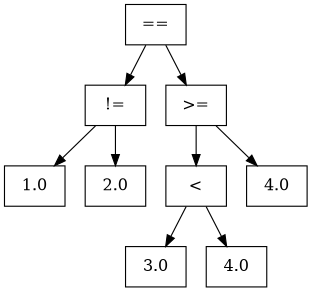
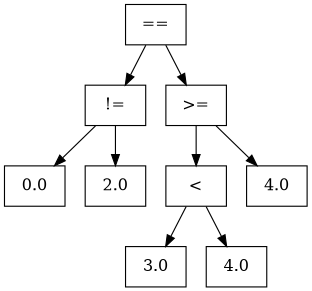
  digraph {
    node [shape=box]
    n1 [label="=="]
    n2 [label="!="]
    n3 [label=">="]
-   n4 [label=1.0]
+   n4 [label=0.0]
    n5 [label=2.0]
    n6 [label="<"]
    n7 [label=4.0]
    n8 [label=3.0]
    n9 [label=4.0]
    n1 -> n2
    n1 -> n3
    n2 -> n4
    n2 -> n5
    n3 -> n6
    n3 -> n7
    n6 -> n8
    n6 -> n9
  }
